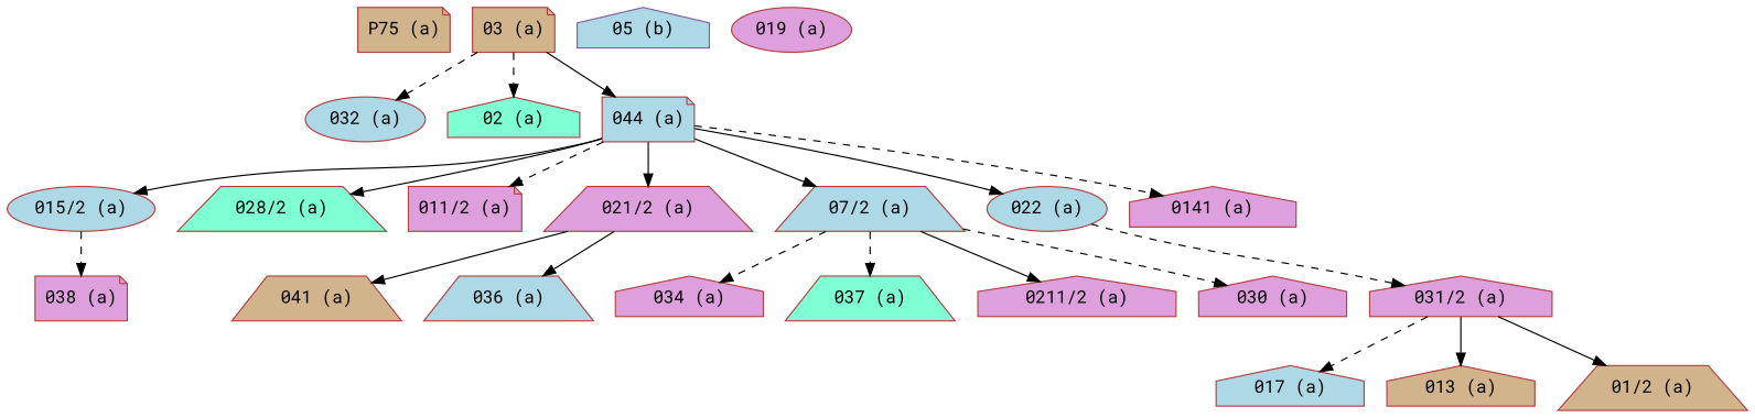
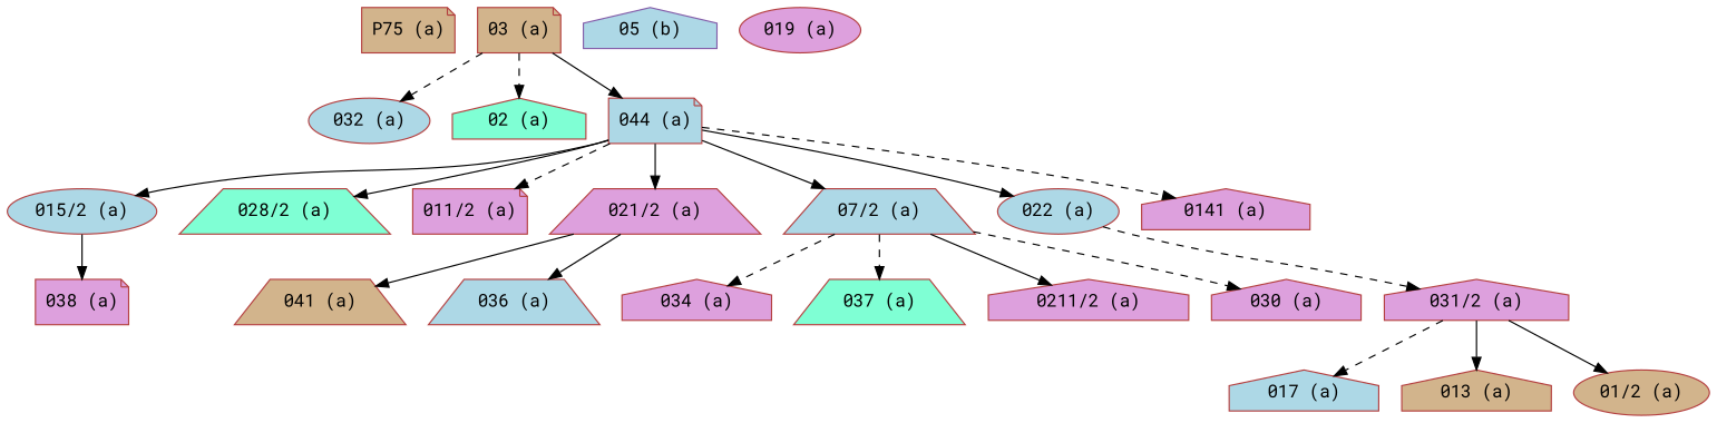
  strict digraph {
    fontname="Roboto Mono"
    node [color="#b43f3f" fillcolor=plum fontname="Roboto Mono" shape=house style=filled]
    edge [fontname="Roboto Mono" style=solid]
    "P75 (a)" [fillcolor=tan shape=note]
    n2 [fillcolor=lightblue label="015/2 (a)" shape=ellipse]
    "038 (a)" [shape=note]
    "032 (a)" [fillcolor=lightblue shape=ellipse]
    "028/2 (a)" [fillcolor=aquamarine shape=trapezium]
    "011/2 (a)" [shape=note]
    "031/2 (a)"
    "017 (a)" [fillcolor=lightblue]
    "013 (a)" [fillcolor=tan]
-   "01/2 (a)" [fillcolor=tan shape=trapezium]
+   "01/2 (a)" [fillcolor=tan shape=ellipse]
    n11 [fillcolor=tan label="041 (a)" shape=trapezium]
    "034 (a)"
    "036 (a)" [fillcolor=lightblue shape=trapezium]
    "05 (b)" [color="#835da9" fillcolor=lightblue]
    "019 (a)" [shape=ellipse]
    "021/2 (a)" [shape=trapezium]
    "07/2 (a)" [fillcolor=lightblue shape=trapezium]
    "037 (a)" [fillcolor=aquamarine shape=trapezium]
    "0211/2 (a)"
    "030 (a)"
    "02 (a)" [fillcolor=aquamarine]
    "03 (a)" [fillcolor=tan shape=note]
    "044 (a)" [fillcolor=lightblue shape=note]
    "022 (a)" [fillcolor=lightblue shape=ellipse]
    "0141 (a)"
-   n2 -> "038 (a)" [style=dashed]
+   n2 -> "038 (a)"
    "031/2 (a)" -> "017 (a)" [style=dashed]
    "031/2 (a)" -> "013 (a)"
    "031/2 (a)" -> "01/2 (a)"
    "021/2 (a)" -> n11
    "021/2 (a)" -> "036 (a)"
    "07/2 (a)" -> "034 (a)" [style=dashed]
    "07/2 (a)" -> "037 (a)" [style=dashed]
    "07/2 (a)" -> "0211/2 (a)"
    "07/2 (a)" -> "030 (a)" [style=dashed]
    "03 (a)" -> "032 (a)" [style=dashed]
    "03 (a)" -> "02 (a)" [style=dashed]
    "03 (a)" -> "044 (a)"
    "044 (a)" -> n2
    "044 (a)" -> "028/2 (a)"
    "044 (a)" -> "011/2 (a)" [style=dashed]
    "044 (a)" -> "021/2 (a)"
    "044 (a)" -> "07/2 (a)"
    "044 (a)" -> "022 (a)"
    "044 (a)" -> "0141 (a)" [style=dashed]
    "022 (a)" -> "031/2 (a)" [style=dashed]
  }
